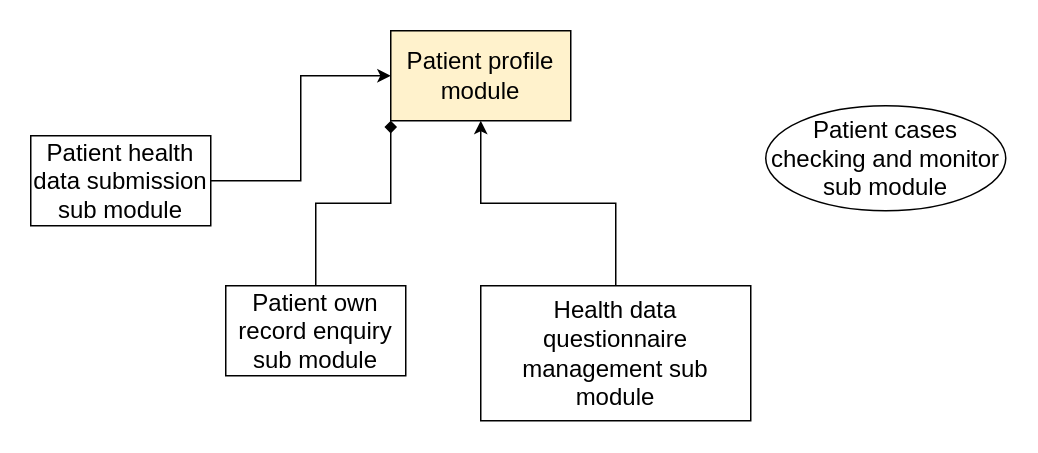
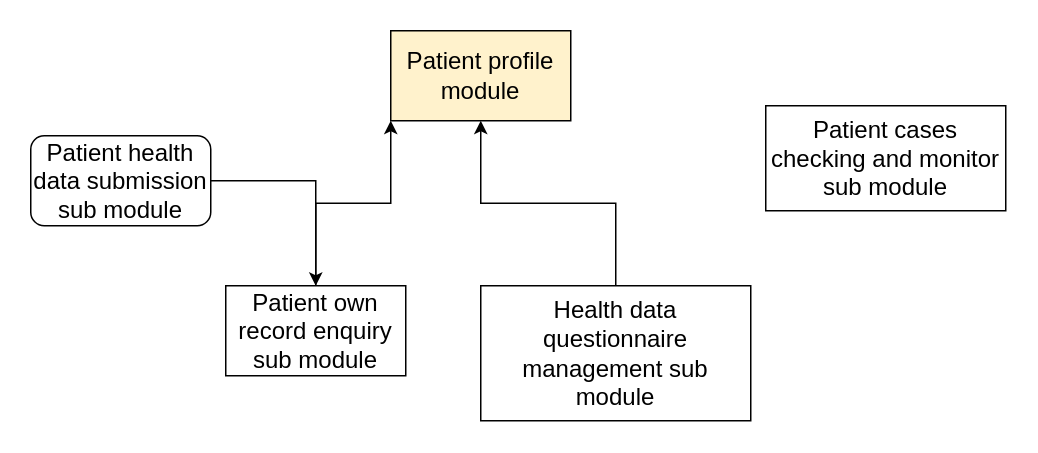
  <mxCell id="0" />
  <mxCell id="1" parent="0" />
  <mxCell id="2" value="&lt;span lang=&quot;EN-HK&quot; style=&quot;font-size: 12pt ; font-family: &amp;#34;calibri&amp;#34; , sans-serif&quot;&gt;Patient profile module&lt;/span&gt;&lt;span style=&quot;font-size: medium&quot;&gt;&lt;/span&gt;" style="rounded=0;whiteSpace=wrap;html=1;fillColor=#fff2cc;" vertex="1" parent="1"><mxGeometry x="260" y="20" width="120" height="60" as="geometry" /></mxCell>
- <mxCell id="3" style="edgeStyle=orthogonalEdgeStyle;rounded=0;orthogonalLoop=1;jettySize=auto;html=1;entryX=0;entryY=0.5;entryDx=0;entryDy=0;" edge="1" parent="1" source="4" target="2"><mxGeometry relative="1" as="geometry" /></mxCell>
- <mxCell id="4" value="&lt;p class=&quot;MsoNormal&quot; style=&quot;margin: 0cm ; font-size: medium ; font-family: &amp;#34;calibri&amp;#34; , sans-serif&quot;&gt;&lt;span lang=&quot;EN-HK&quot;&gt;Patient health data submission sub module&lt;/span&gt;&lt;/p&gt;" style="rounded=0;whiteSpace=wrap;html=1;" vertex="1" parent="1"><mxGeometry x="20" y="90" width="120" height="60" as="geometry" /></mxCell>
- <mxCell id="5" style="edgeStyle=orthogonalEdgeStyle;rounded=0;orthogonalLoop=1;jettySize=auto;html=1;entryX=0;entryY=1;entryDx=0;entryDy=0;endArrow=diamond;" edge="1" parent="1" source="6" target="2"><mxGeometry relative="1" as="geometry" /></mxCell>
+ <mxCell id="3" style="edgeStyle=orthogonalEdgeStyle;rounded=0;orthogonalLoop=1;jettySize=auto;html=1;" edge="1" parent="1" source="4" target="6"><mxGeometry relative="1" as="geometry" /></mxCell>
+ <mxCell id="4" value="&lt;p class=&quot;MsoNormal&quot; style=&quot;margin: 0cm ; font-size: medium ; font-family: &amp;#34;calibri&amp;#34; , sans-serif&quot;&gt;&lt;span lang=&quot;EN-HK&quot;&gt;Patient health data submission sub module&lt;/span&gt;&lt;/p&gt;" style="whiteSpace=wrap;html=1;rounded=1;" vertex="1" parent="1"><mxGeometry x="20" y="90" width="120" height="60" as="geometry" /></mxCell>
+ <mxCell id="5" style="edgeStyle=orthogonalEdgeStyle;rounded=0;orthogonalLoop=1;jettySize=auto;html=1;entryX=0;entryY=1;entryDx=0;entryDy=0;" edge="1" parent="1" source="6" target="2"><mxGeometry relative="1" as="geometry" /></mxCell>
  <mxCell id="6" value="&lt;p class=&quot;MsoNormal&quot; style=&quot;margin: 0cm ; font-size: medium ; font-family: &amp;#34;calibri&amp;#34; , sans-serif&quot;&gt;&lt;span lang=&quot;EN-HK&quot;&gt;Patient own record enquiry sub module&lt;/span&gt;&lt;/p&gt;" style="rounded=0;whiteSpace=wrap;html=1;" vertex="1" parent="1"><mxGeometry x="150" y="190" width="120" height="60" as="geometry" /></mxCell>
  <mxCell id="7" style="edgeStyle=orthogonalEdgeStyle;rounded=0;orthogonalLoop=1;jettySize=auto;html=1;entryX=0.5;entryY=1;entryDx=0;entryDy=0;" edge="1" parent="1" source="8" target="2"><mxGeometry relative="1" as="geometry" /></mxCell>
  <mxCell id="8" value="&lt;span lang=&quot;EN-HK&quot; style=&quot;font-size: 12pt ; font-family: &amp;#34;calibri&amp;#34; , sans-serif&quot;&gt;Health data questionnaire management sub module&lt;/span&gt;&lt;span style=&quot;font-size: medium&quot;&gt;&lt;/span&gt;" style="rounded=0;whiteSpace=wrap;html=1;" vertex="1" parent="1"><mxGeometry x="320" y="190" width="180" height="90" as="geometry" /></mxCell>
- <mxCell id="9" value="&lt;p class=&quot;MsoNormal&quot; style=&quot;margin: 0cm ; font-size: medium ; font-family: &amp;#34;calibri&amp;#34; , sans-serif&quot;&gt;&lt;span lang=&quot;EN-HK&quot;&gt;Patient cases checking and monitor sub module&lt;/span&gt;&lt;/p&gt;" style="ellipse;whiteSpace=wrap;html=1;" vertex="1" parent="1"><mxGeometry x="510" y="70" width="160" height="70" as="geometry" /></mxCell>
+ <mxCell id="9" value="&lt;p class=&quot;MsoNormal&quot; style=&quot;margin: 0cm ; font-size: medium ; font-family: &amp;#34;calibri&amp;#34; , sans-serif&quot;&gt;&lt;span lang=&quot;EN-HK&quot;&gt;Patient cases checking and monitor sub module&lt;/span&gt;&lt;/p&gt;" style="rounded=0;whiteSpace=wrap;html=1;" vertex="1" parent="1"><mxGeometry x="510" y="70" width="160" height="70" as="geometry" /></mxCell>
